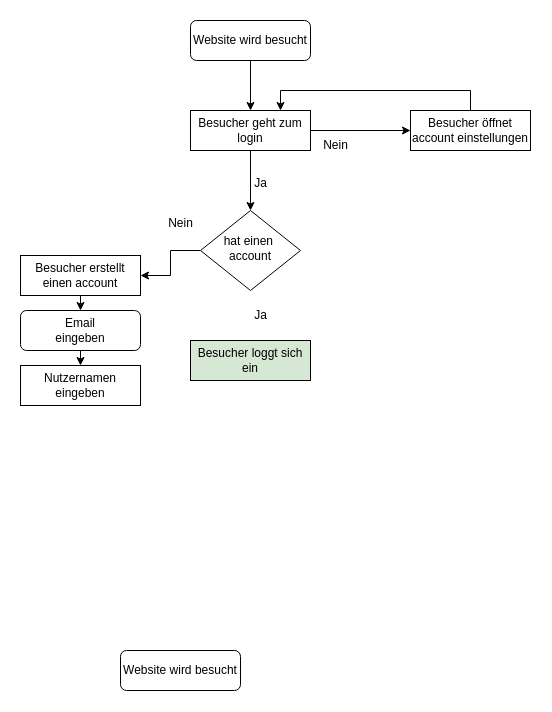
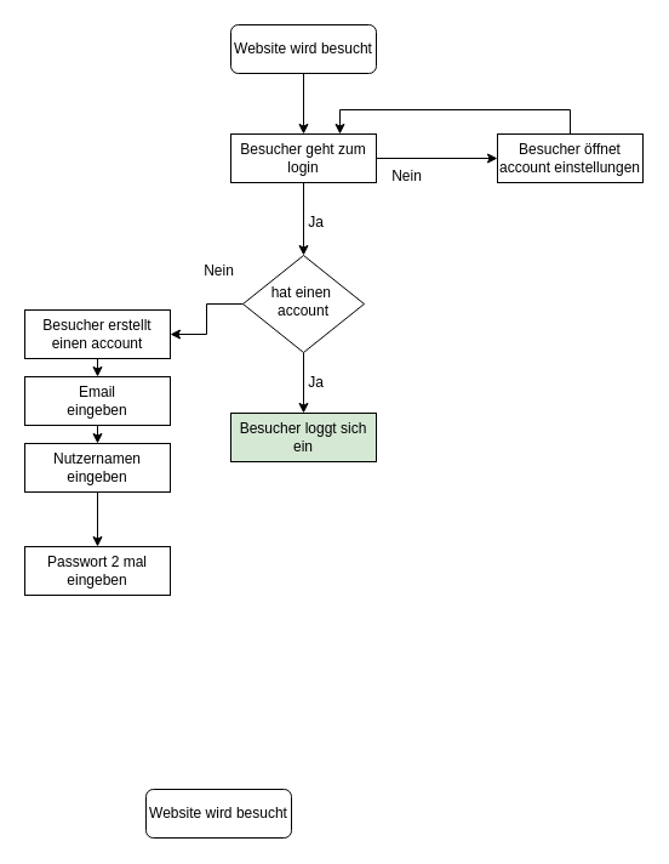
  <mxCell id="0" />
  <mxCell id="1" parent="0" />
  <mxCell id="2" style="edgeStyle=orthogonalEdgeStyle;rounded=0;orthogonalLoop=1;jettySize=auto;html=1;exitX=0.5;exitY=1;exitDx=0;exitDy=0;entryX=0.5;entryY=0;entryDx=0;entryDy=0;" parent="1" source="3" target="9" edge="1"><mxGeometry relative="1" as="geometry" /></mxCell>
  <mxCell id="3" value="Website wird besucht" style="rounded=1;whiteSpace=wrap;html=1;fontSize=12;glass=0;strokeWidth=1;shadow=0;" parent="1" vertex="1"><mxGeometry x="190" y="20" width="120" height="40" as="geometry" /></mxCell>
  <mxCell id="4" style="edgeStyle=orthogonalEdgeStyle;rounded=0;orthogonalLoop=1;jettySize=auto;html=1;exitX=0;exitY=0.5;exitDx=0;exitDy=0;entryX=1;entryY=0.5;entryDx=0;entryDy=0;" parent="1" source="6" target="12" edge="1"><mxGeometry relative="1" as="geometry" /></mxCell>
+ <mxCell id="5" style="edgeStyle=orthogonalEdgeStyle;rounded=0;orthogonalLoop=1;jettySize=auto;html=1;exitX=0.5;exitY=1;exitDx=0;exitDy=0;entryX=0.5;entryY=0;entryDx=0;entryDy=0;" parent="1" source="6" target="14" edge="1"><mxGeometry relative="1" as="geometry" /></mxCell>
  <mxCell id="6" value="&lt;div&gt;hat einen&amp;nbsp;&lt;/div&gt;&lt;div&gt;account&lt;/div&gt;" style="rhombus;whiteSpace=wrap;html=1;shadow=0;fontFamily=Helvetica;fontSize=12;align=center;strokeWidth=1;spacing=6;spacingTop=-4;" parent="1" vertex="1"><mxGeometry x="200" y="210" width="100" height="80" as="geometry" /></mxCell>
  <mxCell id="7" style="edgeStyle=orthogonalEdgeStyle;rounded=0;orthogonalLoop=1;jettySize=auto;html=1;exitX=0.5;exitY=1;exitDx=0;exitDy=0;entryX=0.5;entryY=0;entryDx=0;entryDy=0;" parent="1" source="9" target="6" edge="1"><mxGeometry relative="1" as="geometry" /></mxCell>
  <mxCell id="8" style="edgeStyle=orthogonalEdgeStyle;rounded=0;orthogonalLoop=1;jettySize=auto;html=1;exitX=1;exitY=0.5;exitDx=0;exitDy=0;entryX=0;entryY=0.5;entryDx=0;entryDy=0;" parent="1" source="9" target="17" edge="1"><mxGeometry relative="1" as="geometry" /></mxCell>
  <mxCell id="9" value="Besucher geht zum login" style="rounded=0;whiteSpace=wrap;html=1;" parent="1" vertex="1"><mxGeometry x="190" y="110" width="120" height="40" as="geometry" /></mxCell>
  <mxCell id="10" value="Ja" style="text;html=1;align=center;verticalAlign=middle;resizable=0;points=[];autosize=1;strokeColor=none;fillColor=none;" parent="1" vertex="1"><mxGeometry x="240" y="168" width="40" height="30" as="geometry" /></mxCell>
  <mxCell id="11" style="edgeStyle=orthogonalEdgeStyle;rounded=0;orthogonalLoop=1;jettySize=auto;html=1;exitX=0.5;exitY=1;exitDx=0;exitDy=0;entryX=0.5;entryY=0;entryDx=0;entryDy=0;" edge="1" parent="1" source="12" target="21"><mxGeometry relative="1" as="geometry" /></mxCell>
  <mxCell id="12" value="Besucher erstellt einen account" style="rounded=0;whiteSpace=wrap;html=1;" parent="1" vertex="1"><mxGeometry x="20" y="255" width="120" height="40" as="geometry" /></mxCell>
  <mxCell id="13" value="Nein" style="text;html=1;align=center;verticalAlign=middle;resizable=0;points=[];autosize=1;strokeColor=none;fillColor=none;" parent="1" vertex="1"><mxGeometry x="155" y="208" width="50" height="30" as="geometry" /></mxCell>
  <mxCell id="14" value="Besucher loggt sich ein" style="rounded=0;whiteSpace=wrap;html=1;fillColor=#d5e8d4;" parent="1" vertex="1"><mxGeometry x="190" y="340" width="120" height="40" as="geometry" /></mxCell>
  <mxCell id="15" value="Ja" style="text;html=1;align=center;verticalAlign=middle;resizable=0;points=[];autosize=1;strokeColor=none;fillColor=none;" parent="1" vertex="1"><mxGeometry x="240" y="300" width="40" height="30" as="geometry" /></mxCell>
  <mxCell id="16" style="edgeStyle=orthogonalEdgeStyle;rounded=0;orthogonalLoop=1;jettySize=auto;html=1;exitX=0.5;exitY=0;exitDx=0;exitDy=0;entryX=0.75;entryY=0;entryDx=0;entryDy=0;" parent="1" source="17" target="9" edge="1"><mxGeometry relative="1" as="geometry" /></mxCell>
  <mxCell id="17" value="Besucher öffnet account einstellungen" style="rounded=0;whiteSpace=wrap;html=1;" parent="1" vertex="1"><mxGeometry x="410" y="110" width="120" height="40" as="geometry" /></mxCell>
  <mxCell id="18" value="Nein" style="text;html=1;align=center;verticalAlign=middle;resizable=0;points=[];autosize=1;strokeColor=none;fillColor=none;" parent="1" vertex="1"><mxGeometry x="310" y="130" width="50" height="30" as="geometry" /></mxCell>
  <mxCell id="19" value="Website wird besucht" style="rounded=1;whiteSpace=wrap;html=1;fontSize=12;glass=0;strokeWidth=1;shadow=0;" parent="1" vertex="1"><mxGeometry x="120" y="650" width="120" height="40" as="geometry" /></mxCell>
  <mxCell id="20" style="edgeStyle=orthogonalEdgeStyle;rounded=0;orthogonalLoop=1;jettySize=auto;html=1;exitX=0.5;exitY=1;exitDx=0;exitDy=0;entryX=0.5;entryY=0;entryDx=0;entryDy=0;" edge="1" parent="1" source="21" target="23"><mxGeometry relative="1" as="geometry" /></mxCell>
- <mxCell id="21" value="&lt;div&gt;Email&lt;/div&gt;&lt;div&gt;eingeben&lt;/div&gt;" style="whiteSpace=wrap;html=1;rounded=1;" vertex="1" parent="1"><mxGeometry x="20" y="310" width="120" height="40" as="geometry" /></mxCell>
+ <mxCell id="21" value="&lt;div&gt;Email&lt;/div&gt;&lt;div&gt;eingeben&lt;/div&gt;" style="rounded=0;whiteSpace=wrap;html=1;" vertex="1" parent="1"><mxGeometry x="20" y="310" width="120" height="40" as="geometry" /></mxCell>
+ <mxCell id="22" style="edgeStyle=orthogonalEdgeStyle;rounded=0;orthogonalLoop=1;jettySize=auto;html=1;exitX=0.5;exitY=1;exitDx=0;exitDy=0;entryX=0.5;entryY=0;entryDx=0;entryDy=0;" edge="1" parent="1" source="23" target="24"><mxGeometry relative="1" as="geometry" /></mxCell>
  <mxCell id="23" value="Nutzernamen eingeben" style="rounded=0;whiteSpace=wrap;html=1;" vertex="1" parent="1"><mxGeometry x="20" y="365" width="120" height="40" as="geometry" /></mxCell>
+ <mxCell id="24" value="Passwort 2 mal eingeben" style="rounded=0;whiteSpace=wrap;html=1;" vertex="1" parent="1"><mxGeometry x="20" y="450" width="120" height="40" as="geometry" /></mxCell>
